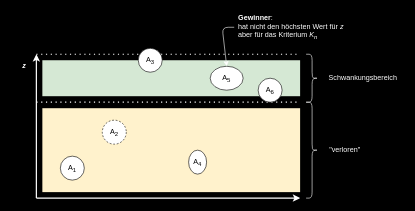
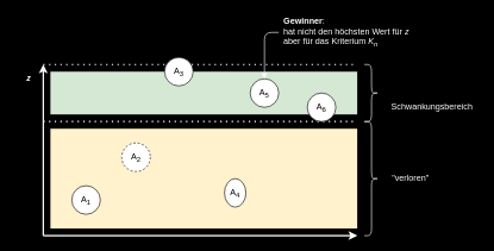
  <mxCell id="0" />
  <mxCell id="1" parent="0" />
  <mxCell id="2" value="" style="rounded=0;whiteSpace=wrap;html=1;fillColor=#fff2cc;strokeColor=none;" vertex="1" parent="1"><mxGeometry x="70" y="180" width="430" height="140" as="geometry" /></mxCell>
  <mxCell id="3" value="" style="rounded=0;whiteSpace=wrap;html=1;fillColor=#d5e8d4;strokeColor=none;" vertex="1" parent="1"><mxGeometry x="70" y="100" width="430" height="60" as="geometry" /></mxCell>
  <mxCell id="4" value="" style="endArrow=classic;html=1;strokeWidth=2;strokeColor=#FFFFFF;" edge="1" parent="1"><mxGeometry width="50" height="50" relative="1" as="geometry"><mxPoint x="60" y="330" as="sourcePoint" /><mxPoint x="60" y="90" as="targetPoint" /></mxGeometry></mxCell>
  <mxCell id="5" value="" style="endArrow=classic;html=1;strokeWidth=2;strokeColor=#FFFFFF;" edge="1" parent="1"><mxGeometry width="50" height="50" relative="1" as="geometry"><mxPoint x="60" y="330" as="sourcePoint" /><mxPoint x="500" y="330" as="targetPoint" /></mxGeometry></mxCell>
  <mxCell id="6" value="" style="endArrow=none;dashed=1;html=1;dashPattern=1 3;strokeWidth=2;strokeColor=#FFFFFF;" edge="1" parent="1"><mxGeometry width="50" height="50" relative="1" as="geometry"><mxPoint x="60" y="90" as="sourcePoint" /><mxPoint x="500" y="90" as="targetPoint" /></mxGeometry></mxCell>
  <mxCell id="7" value="" style="endArrow=none;dashed=1;html=1;dashPattern=1 3;strokeWidth=2;strokeColor=#FFFFFF;" edge="1" parent="1"><mxGeometry width="50" height="50" relative="1" as="geometry"><mxPoint x="60" y="170" as="sourcePoint" /><mxPoint x="500" y="170" as="targetPoint" /></mxGeometry></mxCell>
  <mxCell id="8" value="A&lt;sub&gt;1&lt;/sub&gt;" style="ellipse;whiteSpace=wrap;html=1;" vertex="1" parent="1"><mxGeometry x="100" y="260" width="40" height="40" as="geometry" /></mxCell>
  <mxCell id="9" value="A&lt;sub&gt;2&lt;/sub&gt;" style="ellipse;whiteSpace=wrap;html=1;dashed=1;" vertex="1" parent="1"><mxGeometry x="170" y="200" width="40" height="40" as="geometry" /></mxCell>
  <mxCell id="10" value="A&lt;sub&gt;4&lt;/sub&gt;" style="ellipse;whiteSpace=wrap;html=1;" vertex="1" parent="1"><mxGeometry x="314" y="250" width="30" height="40" as="geometry" /></mxCell>
  <mxCell id="11" value="A&lt;sub&gt;3&lt;/sub&gt;" style="ellipse;whiteSpace=wrap;html=1;" vertex="1" parent="1"><mxGeometry x="230" y="80" width="40" height="40" as="geometry" /></mxCell>
- <mxCell id="12" value="A&lt;sub&gt;5&lt;/sub&gt;" style="ellipse;whiteSpace=wrap;html=1;" vertex="1" parent="1"><mxGeometry x="350" y="110" width="55" height="40" as="geometry" /></mxCell>
+ <mxCell id="12" value="A&lt;sub&gt;5&lt;/sub&gt;" style="ellipse;whiteSpace=wrap;html=1;" vertex="1" parent="1"><mxGeometry x="350" y="110" width="40" height="40" as="geometry" /></mxCell>
  <mxCell id="13" value="A&lt;sub&gt;6&lt;/sub&gt;" style="ellipse;whiteSpace=wrap;html=1;" vertex="1" parent="1"><mxGeometry x="430" y="130" width="40" height="40" as="geometry" /></mxCell>
  <mxCell id="14" value="" style="shape=curlyBracket;whiteSpace=wrap;html=1;rounded=1;rotation=-180;strokeColor=#FFFFFF;" vertex="1" parent="1"><mxGeometry x="510" y="90" width="20" height="80" as="geometry" /></mxCell>
  <mxCell id="15" value="" style="shape=curlyBracket;whiteSpace=wrap;html=1;rounded=1;rotation=-180;strokeColor=#FFFFFF;" vertex="1" parent="1"><mxGeometry x="510" y="170" width="20" height="160" as="geometry" /></mxCell>
- <mxCell id="16" value="Schwankungsbereich" style="text;html=1;strokeColor=none;fillColor=none;align=center;verticalAlign=middle;whiteSpace=wrap;rounded=0;fontColor=#FFFFFF;" vertex="1" parent="1"><mxGeometry x="540" y="120" width="130" height="20" as="geometry" /></mxCell>
+ <mxCell id="16" value="Schwankungsbereich" style="text;html=1;strokeColor=none;fillColor=none;align=center;verticalAlign=middle;whiteSpace=wrap;rounded=0;fontColor=#FFFFFF;" vertex="1" parent="1"><mxGeometry x="540" y="140" width="130" height="20" as="geometry" /></mxCell>
  <mxCell id="17" value="&quot;verloren&quot;" style="text;html=1;strokeColor=none;fillColor=none;align=center;verticalAlign=middle;whiteSpace=wrap;rounded=0;fontColor=#FFFFFF;" vertex="1" parent="1"><mxGeometry x="540" y="240" width="70" height="20" as="geometry" /></mxCell>
  <mxCell id="18" value="&lt;div&gt;&lt;b&gt;Gewinner&lt;/b&gt;&lt;span&gt;:&lt;/span&gt;&lt;/div&gt;hat nicht den höchsten Wert für &lt;i&gt;z&lt;/i&gt; aber für das Kriterium &lt;i&gt;K&lt;sub&gt;n&lt;/sub&gt;&lt;/i&gt;" style="text;html=1;strokeColor=none;fillColor=none;align=left;verticalAlign=middle;whiteSpace=wrap;rounded=0;spacingLeft=5;fontColor=#FFFFFF;" vertex="1" parent="1"><mxGeometry x="390" y="20" width="200" height="50" as="geometry" /></mxCell>
  <mxCell id="19" value="z" style="text;html=1;strokeColor=none;fillColor=none;align=center;verticalAlign=middle;whiteSpace=wrap;rounded=0;fontStyle=3;fontColor=#FFFFFF;" vertex="1" parent="1"><mxGeometry x="20" y="90" width="40" height="40" as="geometry" /></mxCell>
  <mxCell id="20" value="" style="endArrow=classic;html=1;strokeWidth=1;exitX=0;exitY=0.5;exitDx=0;exitDy=0;entryX=0.5;entryY=0;entryDx=0;entryDy=0;strokeColor=#FFFFFF;" edge="1" parent="1" source="18" target="12"><mxGeometry width="50" height="50" relative="1" as="geometry"><mxPoint x="100" y="60" as="sourcePoint" /><mxPoint x="150" as="targetPoint" y="10" /><Array as="points"><mxPoint x="370" y="45" /></Array></mxGeometry></mxCell>
